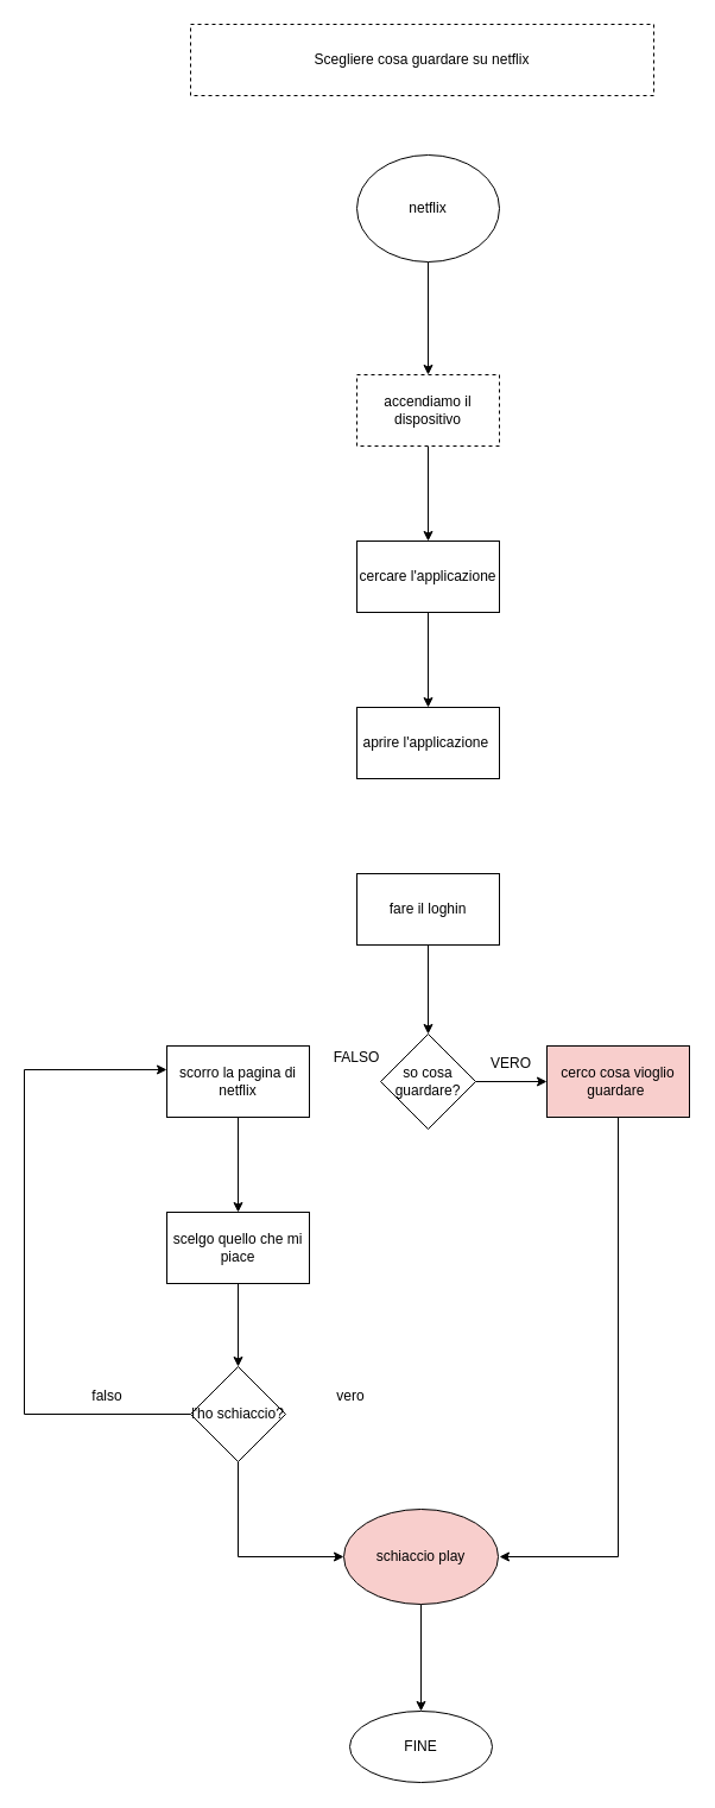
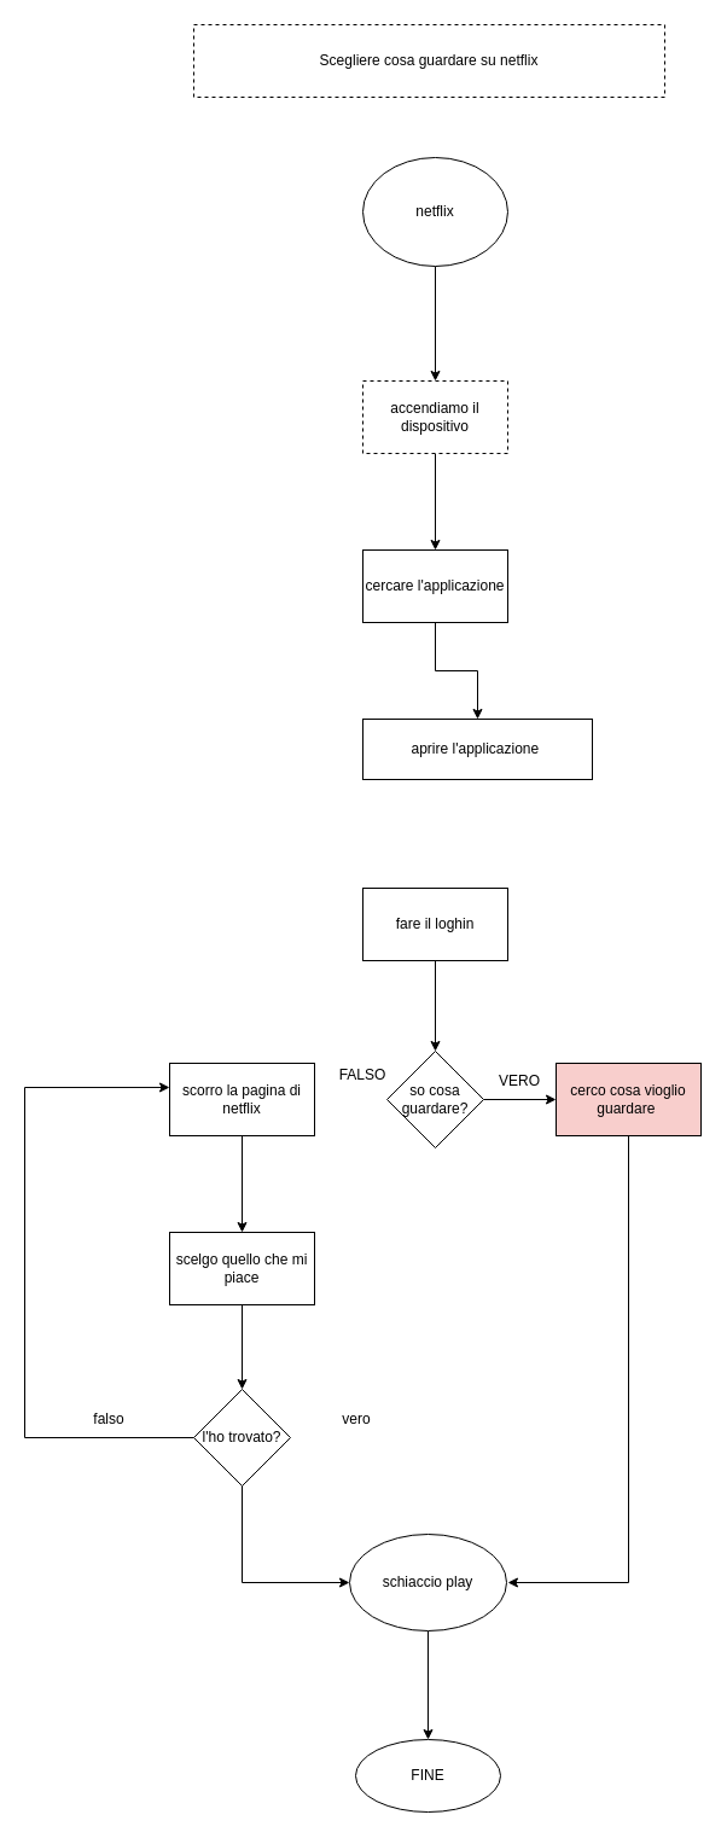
  <mxCell id="0" />
  <mxCell id="1" parent="0" />
  <mxCell id="2" value="Scegliere cosa guardare su netflix" style="rounded=0;whiteSpace=wrap;html=1;dashed=1;" vertex="1" parent="1"><mxGeometry x="160" y="20" width="390" height="60" as="geometry" /></mxCell>
  <mxCell id="3" value="" style="edgeStyle=orthogonalEdgeStyle;rounded=0;orthogonalLoop=1;jettySize=auto;html=1;" edge="1" parent="1" source="4" target="5"><mxGeometry relative="1" as="geometry" /></mxCell>
  <mxCell id="4" value="so cosa guardare?" style="rhombus;whiteSpace=wrap;html=1;rounded=0;" vertex="1" parent="1"><mxGeometry x="320" y="870" width="80" height="80" as="geometry" /></mxCell>
  <mxCell id="5" value="cerco cosa vioglio guardare&amp;nbsp;" style="whiteSpace=wrap;html=1;rounded=0;fillColor=#f8cecc;" vertex="1" parent="1"><mxGeometry x="460" y="880" width="120" height="60" as="geometry" /></mxCell>
  <mxCell id="6" value="VERO" style="text;html=1;strokeColor=none;fillColor=none;align=center;verticalAlign=middle;whiteSpace=wrap;rounded=0;" vertex="1" parent="1"><mxGeometry x="400" y="880" width="60" height="30" as="geometry" /></mxCell>
  <mxCell id="7" value="" style="edgeStyle=orthogonalEdgeStyle;rounded=0;orthogonalLoop=1;jettySize=auto;html=1;" edge="1" parent="1" source="8" target="10"><mxGeometry relative="1" as="geometry" /></mxCell>
  <mxCell id="8" value="netflix" style="ellipse;whiteSpace=wrap;html=1;rounded=0;" vertex="1" parent="1"><mxGeometry x="300" y="130" width="120" height="90" as="geometry" /></mxCell>
  <mxCell id="9" value="" style="edgeStyle=orthogonalEdgeStyle;rounded=0;orthogonalLoop=1;jettySize=auto;html=1;" edge="1" parent="1" source="10" target="19"><mxGeometry relative="1" as="geometry" /></mxCell>
  <mxCell id="10" value="accendiamo il dispositivo" style="whiteSpace=wrap;html=1;rounded=0;dashed=1;" vertex="1" parent="1"><mxGeometry x="300" y="315" width="120" height="60" as="geometry" /></mxCell>
  <mxCell id="11" value="" style="edgeStyle=orthogonalEdgeStyle;rounded=0;orthogonalLoop=1;jettySize=auto;html=1;" edge="1" parent="1" source="12" target="15"><mxGeometry relative="1" as="geometry" /></mxCell>
  <mxCell id="12" value="scorro la pagina di netflix" style="whiteSpace=wrap;html=1;rounded=0;" vertex="1" parent="1"><mxGeometry x="140" y="880" width="120" height="60" as="geometry" /></mxCell>
  <mxCell id="13" value="FALSO" style="text;html=1;strokeColor=none;fillColor=none;align=center;verticalAlign=middle;whiteSpace=wrap;rounded=0;" vertex="1" parent="1"><mxGeometry x="270" y="870" width="60" height="40" as="geometry" /></mxCell>
  <mxCell id="14" value="" style="edgeStyle=orthogonalEdgeStyle;rounded=0;orthogonalLoop=1;jettySize=auto;html=1;" edge="1" parent="1" source="15" target="24"><mxGeometry relative="1" as="geometry" /></mxCell>
  <mxCell id="15" value="scelgo quello che mi piace" style="whiteSpace=wrap;html=1;rounded=0;" vertex="1" parent="1"><mxGeometry x="140" y="1020" width="120" height="60" as="geometry" /></mxCell>
  <mxCell id="16" value="" style="edgeStyle=orthogonalEdgeStyle;rounded=0;orthogonalLoop=1;jettySize=auto;html=1;" edge="1" parent="1" source="17" target="29"><mxGeometry relative="1" as="geometry" /></mxCell>
- <mxCell id="17" value="schiaccio play" style="ellipse;whiteSpace=wrap;html=1;rounded=0;fillColor=#f8cecc;" vertex="1" parent="1"><mxGeometry x="289" y="1270" width="130" height="80" as="geometry" /></mxCell>
+ <mxCell id="17" value="schiaccio play" style="ellipse;whiteSpace=wrap;html=1;rounded=0;" vertex="1" parent="1"><mxGeometry x="289" y="1270" width="130" height="80" as="geometry" /></mxCell>
  <mxCell id="18" value="" style="edgeStyle=orthogonalEdgeStyle;rounded=0;orthogonalLoop=1;jettySize=auto;html=1;" edge="1" parent="1" source="19" target="20"><mxGeometry relative="1" as="geometry" /></mxCell>
  <mxCell id="19" value="cercare l'applicazione" style="whiteSpace=wrap;html=1;rounded=0;" vertex="1" parent="1"><mxGeometry x="300" y="455" width="120" height="60" as="geometry" /></mxCell>
- <mxCell id="20" value="aprire l'applicazione&amp;nbsp;" style="whiteSpace=wrap;html=1;rounded=0;" vertex="1" parent="1"><mxGeometry x="300" y="595" width="120" height="60" as="geometry" /></mxCell>
+ <mxCell id="20" value="aprire l'applicazione&amp;nbsp;" style="whiteSpace=wrap;html=1;rounded=0;" vertex="1" parent="1"><mxGeometry x="300" y="595" width="190" height="50" as="geometry" /></mxCell>
  <mxCell id="21" value="" style="edgeStyle=orthogonalEdgeStyle;rounded=0;orthogonalLoop=1;jettySize=auto;html=1;entryX=0.5;entryY=0;entryDx=0;entryDy=0;" edge="1" parent="1" source="22" target="4"><mxGeometry relative="1" as="geometry" /></mxCell>
  <mxCell id="22" value="fare il loghin" style="whiteSpace=wrap;html=1;rounded=0;" vertex="1" parent="1"><mxGeometry x="300" y="735" width="120" height="60" as="geometry" /></mxCell>
  <mxCell id="23" value="" style="edgeStyle=orthogonalEdgeStyle;rounded=0;orthogonalLoop=1;jettySize=auto;html=1;entryX=0;entryY=0.333;entryDx=0;entryDy=0;entryPerimeter=0;" edge="1" parent="1" source="24" target="12"><mxGeometry relative="1" as="geometry"><mxPoint x="130" y="900" as="targetPoint" /><Array as="points"><mxPoint x="20" y="1190" /><mxPoint x="20" y="900" /></Array></mxGeometry></mxCell>
- <mxCell id="24" value="l'ho schiaccio?" style="rhombus;whiteSpace=wrap;html=1;rounded=0;" vertex="1" parent="1"><mxGeometry x="160" y="1150" width="80" height="80" as="geometry" /></mxCell>
+ <mxCell id="24" value="l'ho trovato?" style="rhombus;whiteSpace=wrap;html=1;rounded=0;" vertex="1" parent="1"><mxGeometry x="160" y="1150" width="80" height="80" as="geometry" /></mxCell>
  <mxCell id="25" value="vero" style="text;html=1;strokeColor=none;fillColor=none;align=center;verticalAlign=middle;whiteSpace=wrap;rounded=0;" vertex="1" parent="1"><mxGeometry x="260" y="1160" width="70" height="30" as="geometry" /></mxCell>
  <mxCell id="26" value="falso" style="text;html=1;strokeColor=none;fillColor=none;align=center;verticalAlign=middle;whiteSpace=wrap;rounded=0;" vertex="1" parent="1"><mxGeometry x="60" y="1160" width="60" height="30" as="geometry" /></mxCell>
  <mxCell id="27" value="" style="endArrow=classic;html=1;rounded=0;exitX=0.5;exitY=1;exitDx=0;exitDy=0;entryX=0;entryY=0.5;entryDx=0;entryDy=0;" edge="1" parent="1" source="24" target="17"><mxGeometry width="50" height="50" relative="1" as="geometry"><mxPoint x="220" y="1350" as="sourcePoint" /><mxPoint x="280" y="1310" as="targetPoint" /><Array as="points"><mxPoint x="200" y="1310" /></Array></mxGeometry></mxCell>
  <mxCell id="28" value="" style="endArrow=classic;html=1;rounded=0;exitX=0.5;exitY=1;exitDx=0;exitDy=0;" edge="1" parent="1" source="5"><mxGeometry width="50" height="50" relative="1" as="geometry"><mxPoint x="320" y="1230" as="sourcePoint" /><mxPoint x="420" y="1310" as="targetPoint" /><Array as="points"><mxPoint x="520" y="1310" /></Array></mxGeometry></mxCell>
  <mxCell id="29" value="FINE" style="ellipse;whiteSpace=wrap;html=1;rounded=0;" vertex="1" parent="1"><mxGeometry x="294" y="1440" width="120" height="60" as="geometry" /></mxCell>
